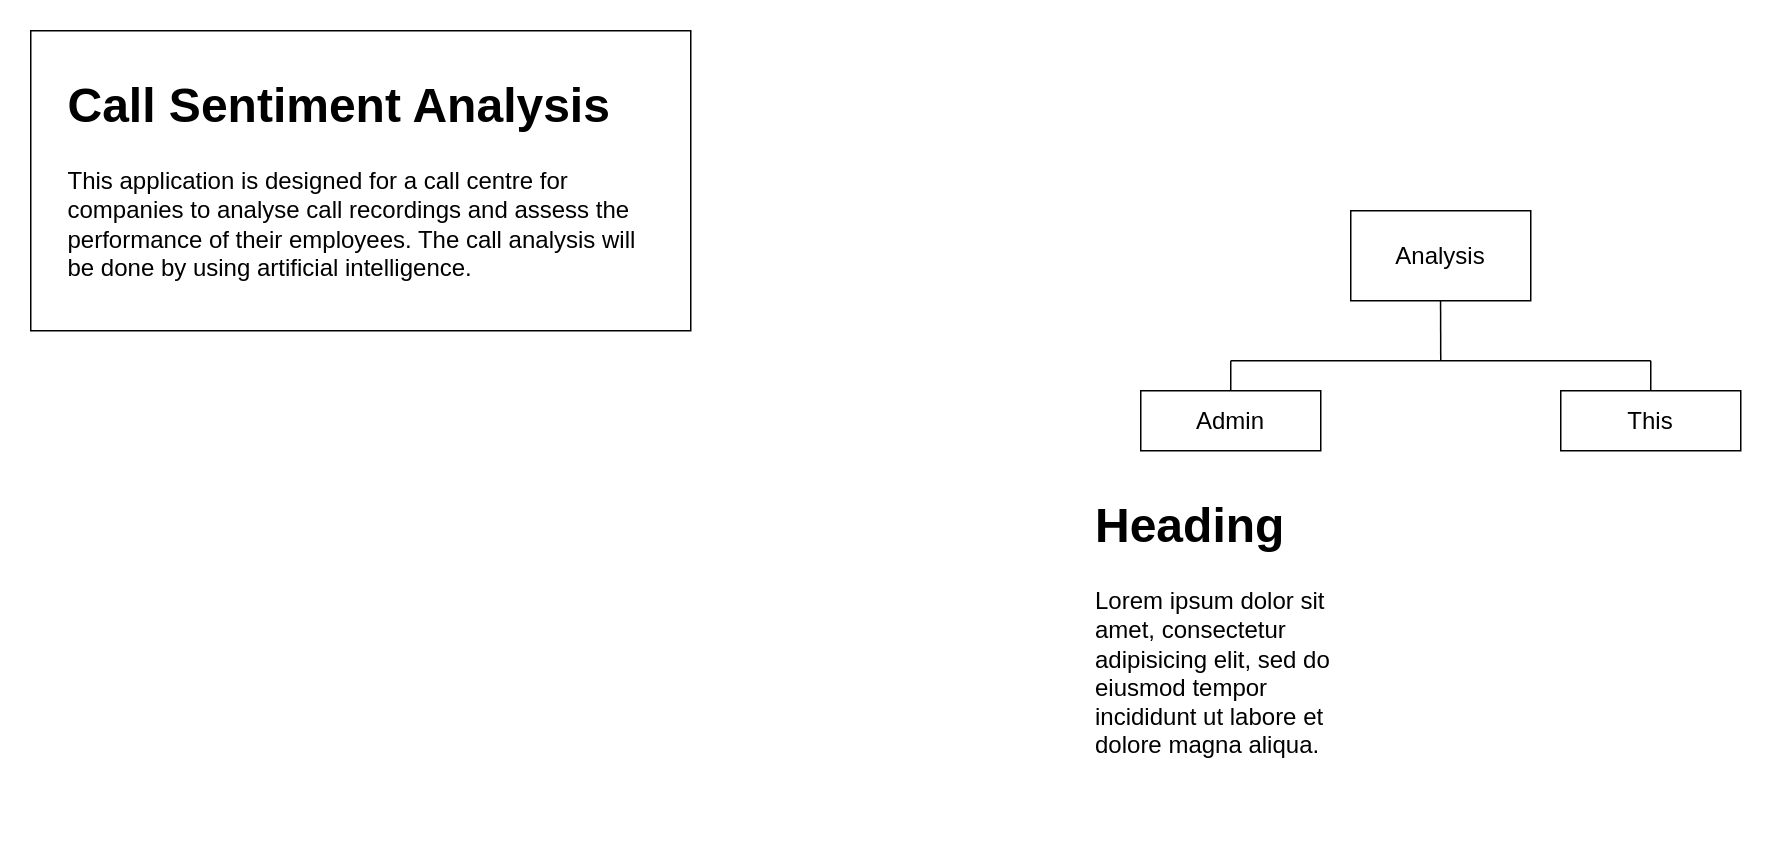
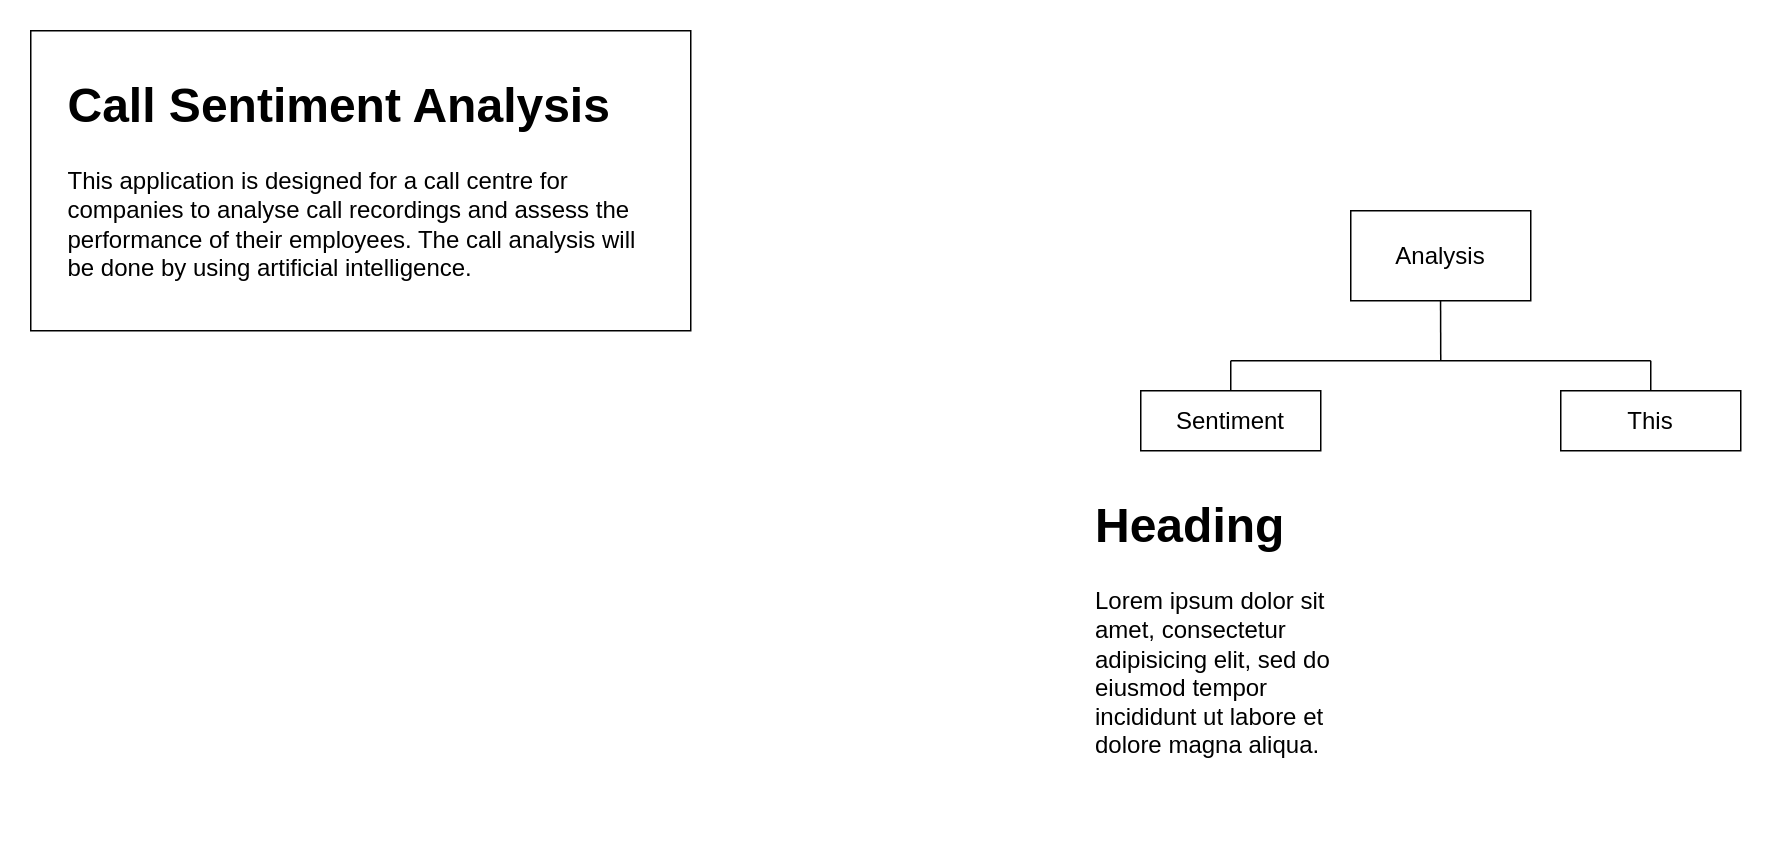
  <mxCell id="0" />
  <mxCell id="1" parent="0" />
  <mxCell id="2" value="" style="rounded=0;whiteSpace=wrap;html=1;fontSize=16;" vertex="1" parent="1"><mxGeometry width="440" height="200" as="geometry" x="20" y="20" /></mxCell>
  <mxCell id="3" value="&lt;h1&gt;Call Sentiment Analysis&lt;/h1&gt;&lt;div&gt;This application is designed for a call centre for companies to analyse call recordings and assess the performance of their employees. The call analysis will be done by using artificial intelligence.&lt;/div&gt;" style="text;html=1;strokeColor=none;fillColor=none;spacing=5;spacingTop=-20;whiteSpace=wrap;overflow=hidden;rounded=0;fontSize=16;" vertex="1" parent="1"><mxGeometry x="40" y="40" width="400" height="160" as="geometry" /></mxCell>
  <mxCell id="4" value="Analysis" style="rounded=0;whiteSpace=wrap;html=1;fontSize=16;" vertex="1" parent="1"><mxGeometry x="900" y="140" width="120" height="60" as="geometry" /></mxCell>
  <mxCell id="5" value="" style="endArrow=none;html=1;rounded=0;fontSize=12;startSize=8;endSize=8;curved=1;" edge="1" parent="1"><mxGeometry width="50" height="50" relative="1" as="geometry"><mxPoint x="960" y="240" as="sourcePoint" /><mxPoint x="959.88" y="200" as="targetPoint" /></mxGeometry></mxCell>
  <mxCell id="6" value="" style="endArrow=none;html=1;rounded=0;fontSize=12;startSize=8;endSize=8;curved=1;" edge="1" parent="1"><mxGeometry width="50" height="50" relative="1" as="geometry"><mxPoint x="820" y="240" as="sourcePoint" /><mxPoint x="1100" y="240" as="targetPoint" /></mxGeometry></mxCell>
  <mxCell id="7" value="" style="endArrow=none;html=1;rounded=0;fontSize=12;startSize=8;endSize=8;curved=1;" edge="1" parent="1"><mxGeometry width="50" height="50" relative="1" as="geometry"><mxPoint x="1100" y="260" as="sourcePoint" /><mxPoint x="1100" y="240" as="targetPoint" /></mxGeometry></mxCell>
  <mxCell id="8" value="" style="endArrow=none;html=1;rounded=0;fontSize=12;startSize=8;endSize=8;curved=1;" edge="1" parent="1"><mxGeometry width="50" height="50" relative="1" as="geometry"><mxPoint x="820" y="260" as="sourcePoint" /><mxPoint x="820" y="240" as="targetPoint" /></mxGeometry></mxCell>
- <mxCell id="9" value="Admin" style="rounded=0;whiteSpace=wrap;html=1;fontSize=16;" vertex="1" parent="1"><mxGeometry x="760" y="260" width="120" height="40" as="geometry" /></mxCell>
+ <mxCell id="9" value="Sentiment" style="rounded=0;whiteSpace=wrap;html=1;fontSize=16;" vertex="1" parent="1"><mxGeometry x="760" y="260" width="120" height="40" as="geometry" /></mxCell>
  <mxCell id="10" value="This" style="rounded=0;whiteSpace=wrap;html=1;fontSize=16;" vertex="1" parent="1"><mxGeometry x="1040" y="260" width="120" height="40" as="geometry" /></mxCell>
  <mxCell id="11" value="&lt;h1&gt;Heading&lt;/h1&gt;&lt;p&gt;Lorem ipsum dolor sit amet, consectetur adipisicing elit, sed do eiusmod tempor incididunt ut labore et dolore magna aliqua.&lt;/p&gt;" style="text;html=1;strokeColor=none;fillColor=none;spacing=5;spacingTop=-20;whiteSpace=wrap;overflow=hidden;rounded=0;fontSize=16;" vertex="1" parent="1"><mxGeometry x="725" y="320" width="190" height="220" as="geometry" /></mxCell>
